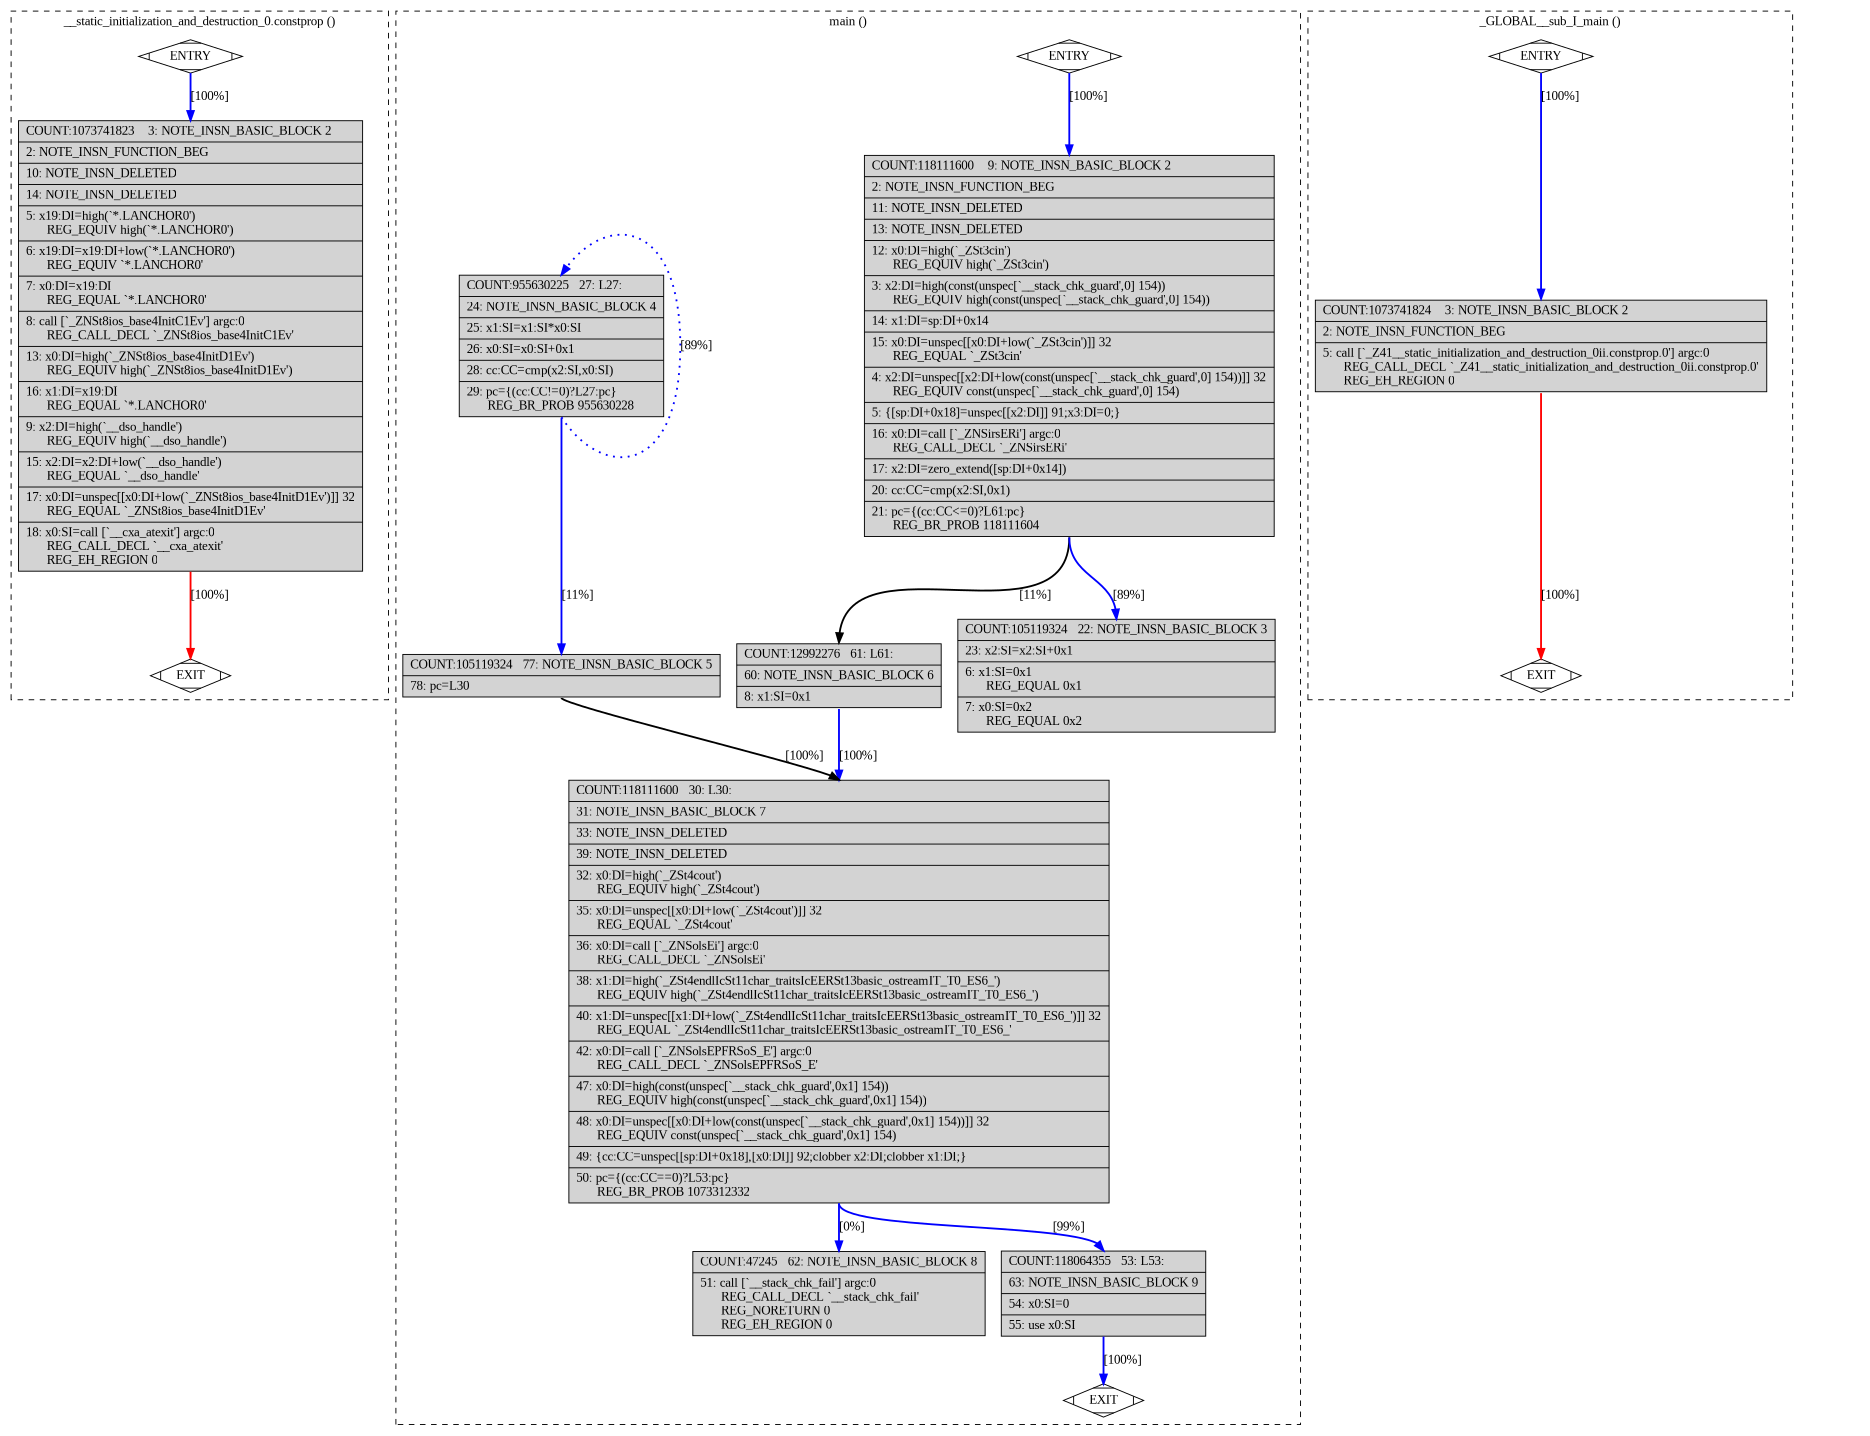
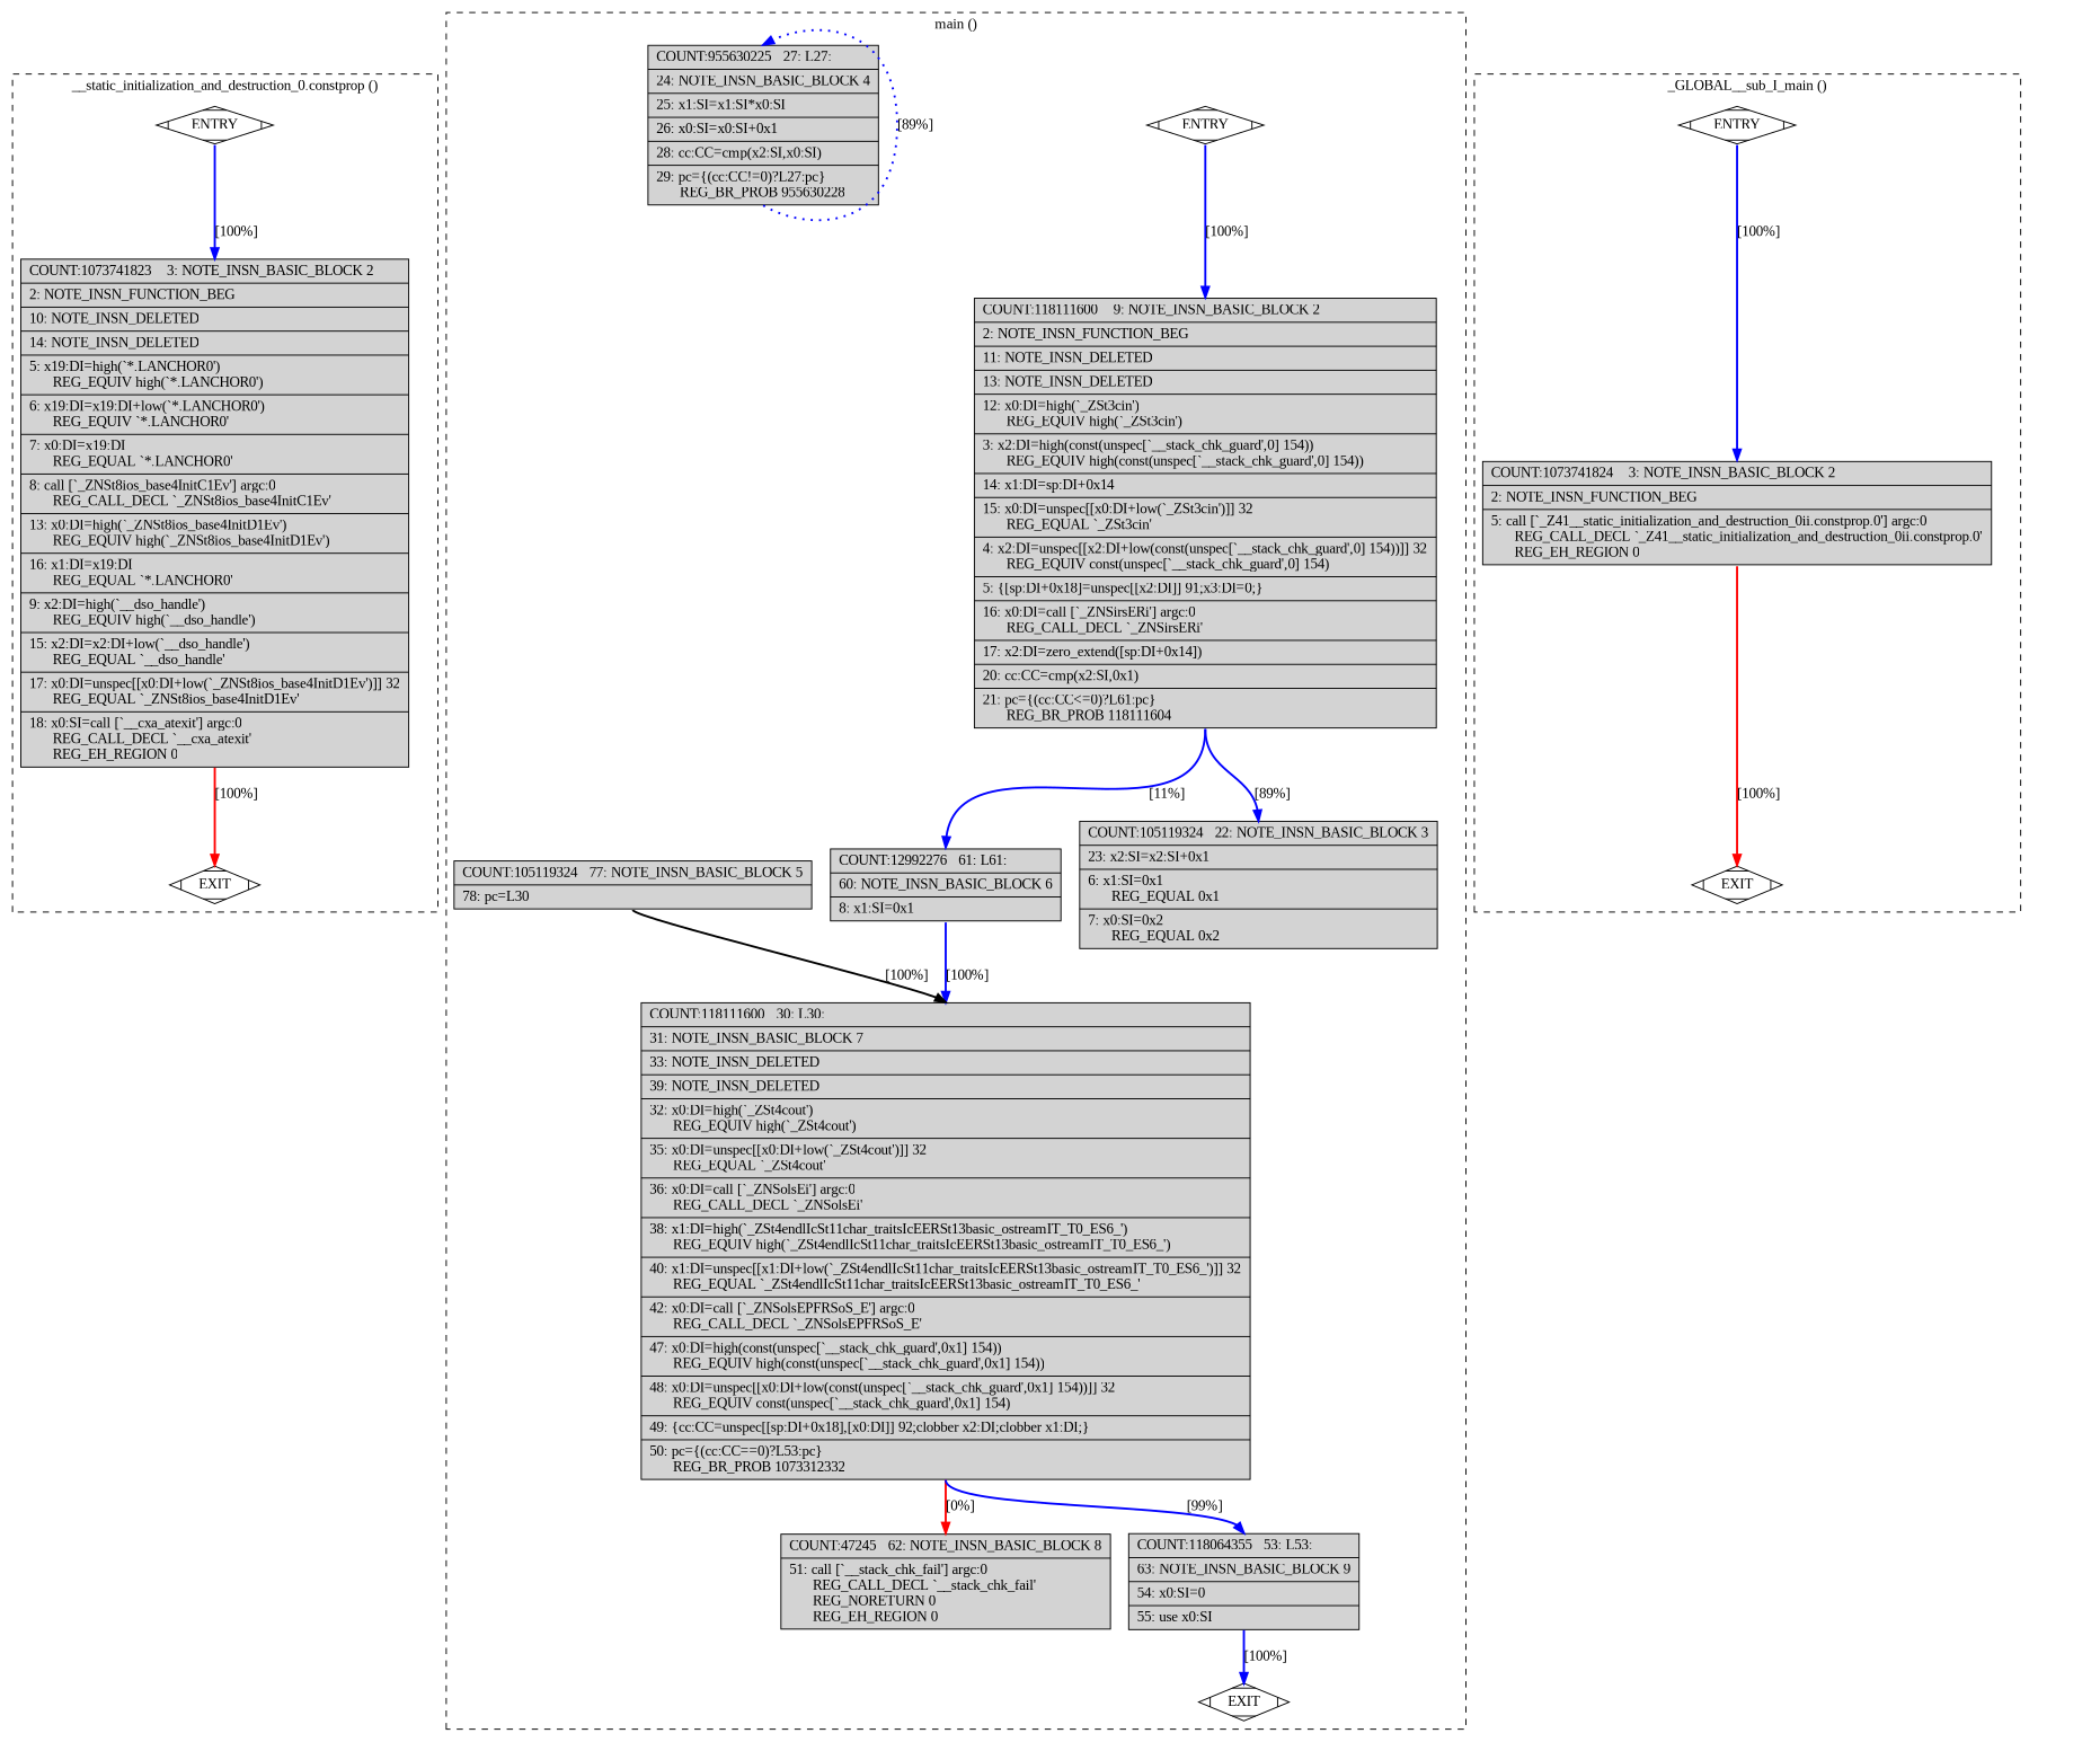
  digraph {
    fontname="Liberation Serif"
    node [fillcolor=lightgrey fontname="Liberation Serif" shape=record style=filled]
    edge [color=blue constraint=true fontname="Liberation Serif" headport=n style="solid,bold" tailport=s weight=100]
    n1 [fillcolor=white label=ENTRY shape=Mdiamond]
    n2 [label="{COUNT:1073741823\ \ \ \ 3:\ NOTE_INSN_BASIC_BLOCK\ 2\l|\ \ \ \ 2:\ NOTE_INSN_FUNCTION_BEG\l|\ \ \ 10:\ NOTE_INSN_DELETED\l|\ \ \ 14:\ NOTE_INSN_DELETED\l|\ \ \ \ 5:\ x19:DI=high(`*.LANCHOR0')\l\ \ \ \ \ \ REG_EQUIV\ high(`*.LANCHOR0')\l|\ \ \ \ 6:\ x19:DI=x19:DI+low(`*.LANCHOR0')\l\ \ \ \ \ \ REG_EQUIV\ `*.LANCHOR0'\l|\ \ \ \ 7:\ x0:DI=x19:DI\l\ \ \ \ \ \ REG_EQUAL\ `*.LANCHOR0'\l|\ \ \ \ 8:\ call\ [`_ZNSt8ios_base4InitC1Ev']\ argc:0\l\ \ \ \ \ \ REG_CALL_DECL\ `_ZNSt8ios_base4InitC1Ev'\l|\ \ \ 13:\ x0:DI=high(`_ZNSt8ios_base4InitD1Ev')\l\ \ \ \ \ \ REG_EQUIV\ high(`_ZNSt8ios_base4InitD1Ev')\l|\ \ \ 16:\ x1:DI=x19:DI\l\ \ \ \ \ \ REG_EQUAL\ `*.LANCHOR0'\l|\ \ \ \ 9:\ x2:DI=high(`__dso_handle')\l\ \ \ \ \ \ REG_EQUIV\ high(`__dso_handle')\l|\ \ \ 15:\ x2:DI=x2:DI+low(`__dso_handle')\l\ \ \ \ \ \ REG_EQUAL\ `__dso_handle'\l|\ \ \ 17:\ x0:DI=unspec[[x0:DI+low(`_ZNSt8ios_base4InitD1Ev')]]\ 32\l\ \ \ \ \ \ REG_EQUAL\ `_ZNSt8ios_base4InitD1Ev'\l|\ \ \ 18:\ x0:SI=call\ [`__cxa_atexit']\ argc:0\l\ \ \ \ \ \ REG_CALL_DECL\ `__cxa_atexit'\l\ \ \ \ \ \ REG_EH_REGION\ 0\l}"]
    n3 [fillcolor=white label=EXIT shape=Mdiamond]
    n4 [fillcolor=white label=ENTRY shape=Mdiamond]
    n5 [label="{COUNT:118111600\ \ \ \ 9:\ NOTE_INSN_BASIC_BLOCK\ 2\l|\ \ \ \ 2:\ NOTE_INSN_FUNCTION_BEG\l|\ \ \ 11:\ NOTE_INSN_DELETED\l|\ \ \ 13:\ NOTE_INSN_DELETED\l|\ \ \ 12:\ x0:DI=high(`_ZSt3cin')\l\ \ \ \ \ \ REG_EQUIV\ high(`_ZSt3cin')\l|\ \ \ \ 3:\ x2:DI=high(const(unspec[`__stack_chk_guard',0]\ 154))\l\ \ \ \ \ \ REG_EQUIV\ high(const(unspec[`__stack_chk_guard',0]\ 154))\l|\ \ \ 14:\ x1:DI=sp:DI+0x14\l|\ \ \ 15:\ x0:DI=unspec[[x0:DI+low(`_ZSt3cin')]]\ 32\l\ \ \ \ \ \ REG_EQUAL\ `_ZSt3cin'\l|\ \ \ \ 4:\ x2:DI=unspec[[x2:DI+low(const(unspec[`__stack_chk_guard',0]\ 154))]]\ 32\l\ \ \ \ \ \ REG_EQUIV\ const(unspec[`__stack_chk_guard',0]\ 154)\l|\ \ \ \ 5:\ \{[sp:DI+0x18]=unspec[[x2:DI]]\ 91;x3:DI=0;\}\l|\ \ \ 16:\ x0:DI=call\ [`_ZNSirsERi']\ argc:0\l\ \ \ \ \ \ REG_CALL_DECL\ `_ZNSirsERi'\l|\ \ \ 17:\ x2:DI=zero_extend([sp:DI+0x14])\l|\ \ \ 20:\ cc:CC=cmp(x2:SI,0x1)\l|\ \ \ 21:\ pc=\{(cc:CC\<=0)?L61:pc\}\l\ \ \ \ \ \ REG_BR_PROB\ 118111604\l}"]
    n6 [fillcolor=white label=EXIT shape=Mdiamond]
    n7 [label="{COUNT:12992276\ \ \ 61:\ L61:\l|\ \ \ 60:\ NOTE_INSN_BASIC_BLOCK\ 6\l|\ \ \ \ 8:\ x1:SI=0x1\l}"]
    n8 [label="{COUNT:105119324\ \ \ 22:\ NOTE_INSN_BASIC_BLOCK\ 3\l|\ \ \ 23:\ x2:SI=x2:SI+0x1\l|\ \ \ \ 6:\ x1:SI=0x1\l\ \ \ \ \ \ REG_EQUAL\ 0x1\l|\ \ \ \ 7:\ x0:SI=0x2\l\ \ \ \ \ \ REG_EQUAL\ 0x2\l}"]
    n9 [label="{COUNT:118111600\ \ \ 30:\ L30:\l|\ \ \ 31:\ NOTE_INSN_BASIC_BLOCK\ 7\l|\ \ \ 33:\ NOTE_INSN_DELETED\l|\ \ \ 39:\ NOTE_INSN_DELETED\l|\ \ \ 32:\ x0:DI=high(`_ZSt4cout')\l\ \ \ \ \ \ REG_EQUIV\ high(`_ZSt4cout')\l|\ \ \ 35:\ x0:DI=unspec[[x0:DI+low(`_ZSt4cout')]]\ 32\l\ \ \ \ \ \ REG_EQUAL\ `_ZSt4cout'\l|\ \ \ 36:\ x0:DI=call\ [`_ZNSolsEi']\ argc:0\l\ \ \ \ \ \ REG_CALL_DECL\ `_ZNSolsEi'\l|\ \ \ 38:\ x1:DI=high(`_ZSt4endlIcSt11char_traitsIcEERSt13basic_ostreamIT_T0_ES6_')\l\ \ \ \ \ \ REG_EQUIV\ high(`_ZSt4endlIcSt11char_traitsIcEERSt13basic_ostreamIT_T0_ES6_')\l|\ \ \ 40:\ x1:DI=unspec[[x1:DI+low(`_ZSt4endlIcSt11char_traitsIcEERSt13basic_ostreamIT_T0_ES6_')]]\ 32\l\ \ \ \ \ \ REG_EQUAL\ `_ZSt4endlIcSt11char_traitsIcEERSt13basic_ostreamIT_T0_ES6_'\l|\ \ \ 42:\ x0:DI=call\ [`_ZNSolsEPFRSoS_E']\ argc:0\l\ \ \ \ \ \ REG_CALL_DECL\ `_ZNSolsEPFRSoS_E'\l|\ \ \ 47:\ x0:DI=high(const(unspec[`__stack_chk_guard',0x1]\ 154))\l\ \ \ \ \ \ REG_EQUIV\ high(const(unspec[`__stack_chk_guard',0x1]\ 154))\l|\ \ \ 48:\ x0:DI=unspec[[x0:DI+low(const(unspec[`__stack_chk_guard',0x1]\ 154))]]\ 32\l\ \ \ \ \ \ REG_EQUIV\ const(unspec[`__stack_chk_guard',0x1]\ 154)\l|\ \ \ 49:\ \{cc:CC=unspec[[sp:DI+0x18],[x0:DI]]\ 92;clobber\ x2:DI;clobber\ x1:DI;\}\l|\ \ \ 50:\ pc=\{(cc:CC==0)?L53:pc\}\l\ \ \ \ \ \ REG_BR_PROB\ 1073312332\l}"]
    n10 [label="{COUNT:955630225\ \ \ 27:\ L27:\l|\ \ \ 24:\ NOTE_INSN_BASIC_BLOCK\ 4\l|\ \ \ 25:\ x1:SI=x1:SI*x0:SI\l|\ \ \ 26:\ x0:SI=x0:SI+0x1\l|\ \ \ 28:\ cc:CC=cmp(x2:SI,x0:SI)\l|\ \ \ 29:\ pc=\{(cc:CC!=0)?L27:pc\}\l\ \ \ \ \ \ REG_BR_PROB\ 955630228\l}"]
    n11 [label="{COUNT:105119324\ \ \ 77:\ NOTE_INSN_BASIC_BLOCK\ 5\l|\ \ \ 78:\ pc=L30\l}"]
    n12 [label="{COUNT:47245\ \ \ 62:\ NOTE_INSN_BASIC_BLOCK\ 8\l|\ \ \ 51:\ call\ [`__stack_chk_fail']\ argc:0\l\ \ \ \ \ \ REG_CALL_DECL\ `__stack_chk_fail'\l\ \ \ \ \ \ REG_NORETURN\ 0\l\ \ \ \ \ \ REG_EH_REGION\ 0\l}"]
    n13 [label="{COUNT:118064355\ \ \ 53:\ L53:\l|\ \ \ 63:\ NOTE_INSN_BASIC_BLOCK\ 9\l|\ \ \ 54:\ x0:SI=0\l|\ \ \ 55:\ use\ x0:SI\l}"]
    n14 [fillcolor=white label=ENTRY shape=Mdiamond]
    n15 [label="{COUNT:1073741824\ \ \ \ 3:\ NOTE_INSN_BASIC_BLOCK\ 2\l|\ \ \ \ 2:\ NOTE_INSN_FUNCTION_BEG\l|\ \ \ \ 5:\ call\ [`_Z41__static_initialization_and_destruction_0ii.constprop.0']\ argc:0\l\ \ \ \ \ \ REG_CALL_DECL\ `_Z41__static_initialization_and_destruction_0ii.constprop.0'\l\ \ \ \ \ \ REG_EH_REGION\ 0\l}"]
    n16 [fillcolor=white label=EXIT shape=Mdiamond]
    subgraph cluster_1 {
      color=black
      label="__static_initialization_and_destruction_0.constprop ()"
      style=dashed
      n1
      n2
      n3
    }
    subgraph cluster_2 {
      color=black
      label="main ()"
      style=dashed
      n4
      n5
      n6
      n7
      n8
      n9
      n10
      n11
      n12
      n13
    }
    subgraph cluster_3 {
      color=black
      label="_GLOBAL__sub_I_main ()"
      style=dashed
      n14
      n15
      n16
    }
    n1 -> n2 [label="[100%]"]
    n1 -> n3 [style=invis color="" weight=""]
    n2 -> n3 [color=red label="[100%]" weight=10]
    n4 -> n5 [label="[100%]"]
    n4 -> n6 [style=invis color="" weight=""]
-   n5 -> n7 [color=black label="[11%]" weight=10]
+   n5 -> n7 [label="[11%]" weight=10]
    n5 -> n8 [label="[89%]"]
    n7 -> n9 [label="[100%]"]
-   n9 -> n12 [label="[0%]"]
+   n9 -> n12 [color=red label="[0%]"]
    n9 -> n13 [label="[99%]" weight=10]
    n10 -> n10 [constraint=false label="[89%]" style="dotted,bold" weight=10]
-   n10 -> n11 [label="[11%]"]
    n11 -> n9 [color=black label="[100%]" weight=10]
    n13 -> n6 [label="[100%]"]
    n14 -> n15 [label="[100%]"]
    n14 -> n16 [style=invis color="" weight=""]
    n15 -> n16 [color=red label="[100%]" weight=10]
  }
